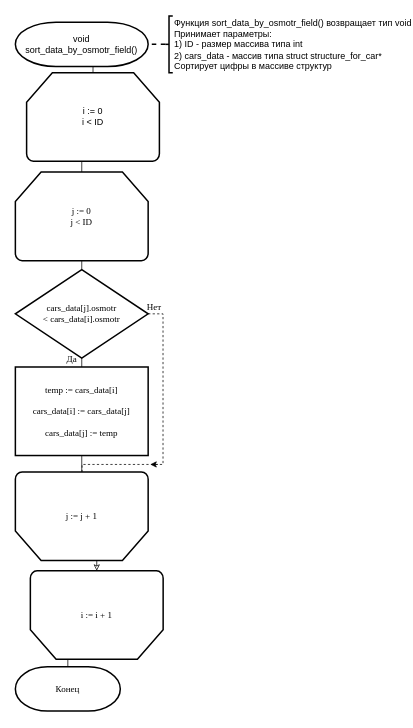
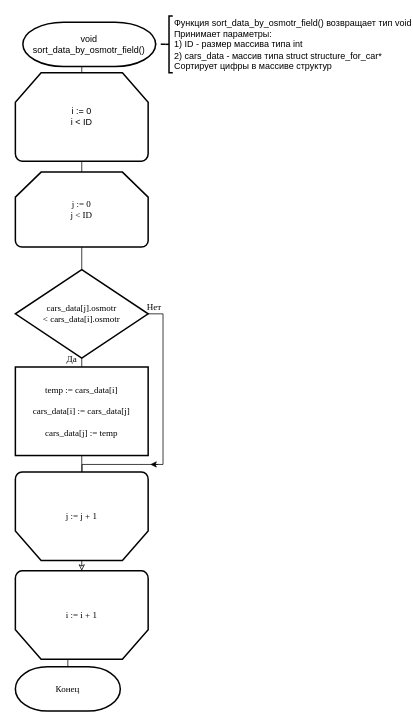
  <mxCell id="0" />
  <mxCell id="1" parent="0" />
  <mxCell id="2" style="edgeStyle=orthogonalEdgeStyle;rounded=0;orthogonalLoop=1;jettySize=auto;html=1;exitX=0.5;exitY=1;exitDx=0;exitDy=0;exitPerimeter=0;entryX=0.5;entryY=0;entryDx=0;entryDy=0;entryPerimeter=0;endArrow=none;endFill=0;" parent="1" source="3" target="8" edge="1"><mxGeometry relative="1" as="geometry" /></mxCell>
- <mxCell id="3" value="void &lt;br&gt;sort_data_by_osmotr_field()" style="strokeWidth=2;html=1;shape=mxgraph.flowchart.terminator;whiteSpace=wrap;" parent="1" vertex="1"><mxGeometry x="20" y="29" width="177.165" height="59.055" as="geometry" /></mxCell>
+ <mxCell id="3" value="void &lt;br&gt;sort_data_by_osmotr_field()" style="strokeWidth=2;html=1;shape=mxgraph.flowchart.terminator;whiteSpace=wrap;" parent="1" vertex="1"><mxGeometry x="30" y="29" width="177.165" height="59.055" as="geometry" /></mxCell>
  <mxCell id="4" value="&lt;font face=&quot;Times New Roman&quot;&gt;Конец&lt;/font&gt;" style="strokeWidth=2;html=1;shape=mxgraph.flowchart.terminator;whiteSpace=wrap;" parent="1" vertex="1"><mxGeometry x="20" y="889" width="140" height="59.055" as="geometry" /></mxCell>
  <mxCell id="5" style="edgeStyle=orthogonalEdgeStyle;rounded=0;orthogonalLoop=1;jettySize=auto;html=1;exitX=0;exitY=0.5;exitDx=0;exitDy=0;exitPerimeter=0;entryX=1;entryY=0.5;entryDx=0;entryDy=0;entryPerimeter=0;endArrow=none;endFill=0;dashed=1;strokeWidth=2;" parent="1" source="6" target="3" edge="1"><mxGeometry relative="1" as="geometry" /></mxCell>
  <mxCell id="6" value="Функция&amp;nbsp;&lt;span style=&quot;text-align: center&quot;&gt;sort_data_by_osmotr_field() возвращает тип void&lt;br&gt;Принимает параметры:&lt;br&gt;1) ID - размер массива типа int&lt;br&gt;2) cars_data - массив типа struct structure_for_car*&lt;/span&gt;&lt;span style=&quot;text-align: center&quot;&gt;&lt;br&gt;&lt;/span&gt;&lt;span style=&quot;text-align: center&quot;&gt;Сортирует цифры в массиве структур&lt;br&gt;&lt;/span&gt;" style="strokeWidth=2;html=1;shape=mxgraph.flowchart.annotation_2;align=left;labelPosition=right;pointerEvents=1;rounded=0;" parent="1" vertex="1"><mxGeometry x="220" y="20.71" width="10" height="75.63" as="geometry" /></mxCell>
  <mxCell id="7" style="edgeStyle=orthogonalEdgeStyle;rounded=0;orthogonalLoop=1;jettySize=auto;html=1;exitX=0.5;exitY=1;exitDx=0;exitDy=0;exitPerimeter=0;entryX=0.5;entryY=0;entryDx=0;entryDy=0;entryPerimeter=0;endArrow=none;endFill=0;" parent="1" source="8" target="10" edge="1"><mxGeometry relative="1" as="geometry" /></mxCell>
- <mxCell id="8" value="i := 0&lt;br&gt;i &amp;lt; ID" style="strokeWidth=2;html=1;shape=mxgraph.flowchart.loop_limit;whiteSpace=wrap;" parent="1" vertex="1"><mxGeometry x="35" y="96.34" width="177.165" height="118.11" as="geometry" /></mxCell>
+ <mxCell id="8" value="i := 0&lt;br&gt;i &amp;lt; ID" style="strokeWidth=2;html=1;shape=mxgraph.flowchart.loop_limit;whiteSpace=wrap;" parent="1" vertex="1"><mxGeometry x="20" y="96.34" width="177.165" height="118.11" as="geometry" /></mxCell>
  <mxCell id="9" style="edgeStyle=orthogonalEdgeStyle;rounded=0;orthogonalLoop=1;jettySize=auto;html=1;exitX=0.5;exitY=1;exitDx=0;exitDy=0;exitPerimeter=0;entryX=0.5;entryY=0;entryDx=0;entryDy=0;entryPerimeter=0;endArrow=none;endFill=0;" parent="1" source="10" target="13" edge="1"><mxGeometry relative="1" as="geometry" /></mxCell>
- <mxCell id="10" value="&lt;font face=&quot;Times New Roman&quot;&gt;j := 0&lt;br&gt;j &amp;lt; ID&lt;/font&gt;" style="strokeWidth=2;html=1;shape=mxgraph.flowchart.loop_limit;whiteSpace=wrap;" parent="1" vertex="1"><mxGeometry x="20" y="229" width="177.165" height="118.11" as="geometry" /></mxCell>
+ <mxCell id="10" value="&lt;font face=&quot;Times New Roman&quot;&gt;j := 0&lt;br&gt;j &amp;lt; ID&lt;/font&gt;" style="strokeWidth=2;html=1;shape=mxgraph.flowchart.loop_limit;whiteSpace=wrap;" parent="1" vertex="1"><mxGeometry x="20" y="229" width="177.165" height="100" as="geometry" /></mxCell>
  <mxCell id="11" style="edgeStyle=orthogonalEdgeStyle;rounded=0;orthogonalLoop=1;jettySize=auto;html=1;exitX=0.5;exitY=1;exitDx=0;exitDy=0;exitPerimeter=0;entryX=0.5;entryY=0;entryDx=0;entryDy=0;endArrow=none;endFill=0;" parent="1" source="13" target="15" edge="1"><mxGeometry relative="1" as="geometry" /></mxCell>
- <mxCell id="12" style="edgeStyle=orthogonalEdgeStyle;rounded=0;orthogonalLoop=1;jettySize=auto;html=1;exitX=1;exitY=0.5;exitDx=0;exitDy=0;exitPerimeter=0;endArrow=none;endFill=0;dashed=1;" parent="1" source="13" target="19" edge="1"><mxGeometry relative="1" as="geometry"><Array as="points"><mxPoint x="217" y="418" /><mxPoint x="217" y="619" /><mxPoint x="109" y="619" /></Array></mxGeometry></mxCell>
+ <mxCell id="12" style="edgeStyle=orthogonalEdgeStyle;rounded=0;orthogonalLoop=1;jettySize=auto;html=1;exitX=1;exitY=0.5;exitDx=0;exitDy=0;exitPerimeter=0;endArrow=none;endFill=0;" parent="1" source="13" target="19" edge="1"><mxGeometry relative="1" as="geometry"><Array as="points"><mxPoint x="217" y="418" /><mxPoint x="217" y="619" /><mxPoint x="109" y="619" /></Array></mxGeometry></mxCell>
  <mxCell id="13" value="&lt;font face=&quot;Times New Roman&quot;&gt;cars_data[j].osmotr &lt;br&gt;&amp;lt; cars_data[i].osmotr&lt;/font&gt;" style="strokeWidth=2;html=1;shape=mxgraph.flowchart.decision;whiteSpace=wrap;" parent="1" vertex="1"><mxGeometry x="20" y="359" width="177.165" height="118.11" as="geometry" /></mxCell>
  <mxCell id="14" style="edgeStyle=orthogonalEdgeStyle;rounded=0;orthogonalLoop=1;jettySize=auto;html=1;exitX=0.5;exitY=1;exitDx=0;exitDy=0;entryX=0.5;entryY=1;entryDx=0;entryDy=0;entryPerimeter=0;endArrow=none;endFill=0;" parent="1" source="15" target="19" edge="1"><mxGeometry relative="1" as="geometry" /></mxCell>
  <mxCell id="15" value="&lt;font face=&quot;Times New Roman&quot;&gt;temp := cars_data[i]&lt;br&gt;&lt;br&gt;cars_data[i] := cars_data[j]&lt;br&gt;&lt;br&gt;cars_data[j] := temp&lt;/font&gt;" style="rounded=0;whiteSpace=wrap;html=1;absoluteArcSize=1;arcSize=14;strokeWidth=2;" parent="1" vertex="1"><mxGeometry x="20" y="489" width="177.165" height="118.11" as="geometry" /></mxCell>
  <mxCell id="16" value="&lt;font face=&quot;Times New Roman&quot;&gt;Нет&lt;/font&gt;" style="text;html=1;align=center;verticalAlign=middle;resizable=0;points=[];autosize=1;" parent="1" vertex="1"><mxGeometry x="190" y="399" width="30" height="20" as="geometry" /></mxCell>
  <mxCell id="17" value="&lt;font face=&quot;Times New Roman&quot;&gt;Да&lt;/font&gt;" style="text;html=1;align=center;verticalAlign=middle;resizable=0;points=[];autosize=1;" parent="1" vertex="1"><mxGeometry x="80" y="469" width="30" height="20" as="geometry" /></mxCell>
  <mxCell id="18" style="edgeStyle=orthogonalEdgeStyle;rounded=0;orthogonalLoop=1;jettySize=auto;html=1;exitX=0.5;exitY=0;exitDx=0;exitDy=0;exitPerimeter=0;entryX=0.5;entryY=1;entryDx=0;entryDy=0;entryPerimeter=0;endArrow=classic;endFill=0;" parent="1" source="19" target="21" edge="1"><mxGeometry relative="1" as="geometry" /></mxCell>
  <mxCell id="19" value="&lt;font face=&quot;Times New Roman&quot;&gt;j := j + 1&lt;/font&gt;" style="strokeWidth=2;html=1;shape=mxgraph.flowchart.loop_limit;whiteSpace=wrap;flipV=1;" parent="1" vertex="1"><mxGeometry x="20" y="629" width="177.165" height="118.11" as="geometry" /></mxCell>
  <mxCell id="20" style="edgeStyle=orthogonalEdgeStyle;rounded=0;orthogonalLoop=1;jettySize=auto;html=1;exitX=0.5;exitY=0;exitDx=0;exitDy=0;exitPerimeter=0;entryX=0.5;entryY=0;entryDx=0;entryDy=0;entryPerimeter=0;endArrow=none;endFill=0;" parent="1" source="21" target="4" edge="1"><mxGeometry relative="1" as="geometry" /></mxCell>
- <mxCell id="21" value="&lt;font face=&quot;Times New Roman&quot;&gt;i := i + 1&lt;/font&gt;" style="strokeWidth=2;html=1;shape=mxgraph.flowchart.loop_limit;whiteSpace=wrap;flipV=1;" parent="1" vertex="1"><mxGeometry x="40" y="760.89" width="177.165" height="118.11" as="geometry" /></mxCell>
+ <mxCell id="21" value="&lt;font face=&quot;Times New Roman&quot;&gt;i := i + 1&lt;/font&gt;" style="strokeWidth=2;html=1;shape=mxgraph.flowchart.loop_limit;whiteSpace=wrap;flipV=1;" parent="1" vertex="1"><mxGeometry x="20" y="760.89" width="177.165" height="118.11" as="geometry" /></mxCell>
  <mxCell id="22" value="" style="endArrow=classic;html=1;" edge="1" parent="1"><mxGeometry width="50" height="50" relative="1" as="geometry"><mxPoint x="210" y="619" as="sourcePoint" /><mxPoint x="200" y="619" as="targetPoint" /></mxGeometry></mxCell>
